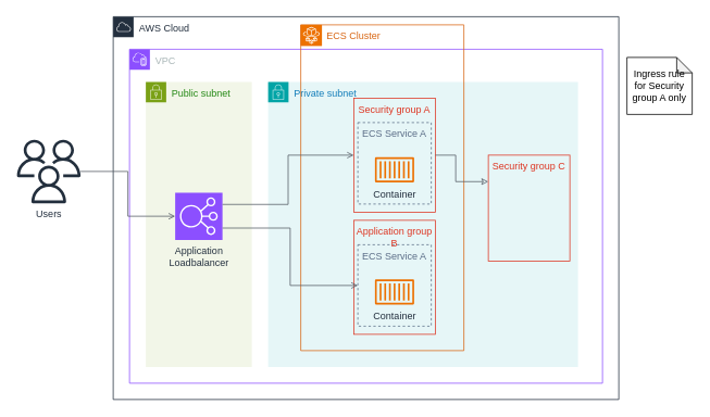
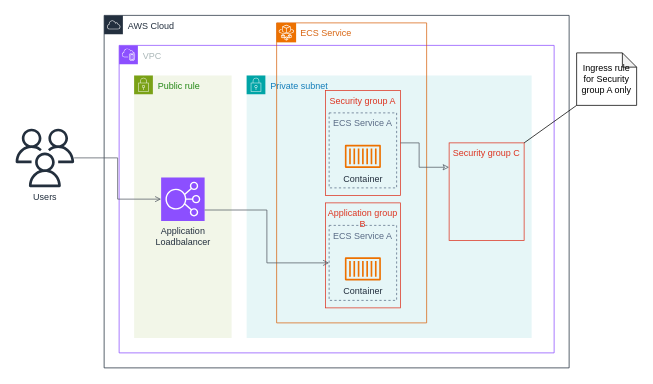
  <mxCell id="0" />
  <mxCell id="1" parent="0" />
  <mxCell id="2" value="AWS Cloud" style="points=[[0,0],[0.25,0],[0.5,0],[0.75,0],[1,0],[1,0.25],[1,0.5],[1,0.75],[1,1],[0.75,1],[0.5,1],[0.25,1],[0,1],[0,0.75],[0,0.5],[0,0.25]];outlineConnect=0;gradientColor=none;html=1;whiteSpace=wrap;fontSize=12;fontStyle=0;container=1;pointerEvents=0;collapsible=0;recursiveResize=0;shape=mxgraph.aws4.group;grIcon=mxgraph.aws4.group_aws_cloud;strokeColor=#232F3E;fillColor=none;verticalAlign=top;align=left;spacingLeft=30;fontColor=#232F3E;dashed=0;" vertex="1" parent="1"><mxGeometry x="138" y="20" width="620" height="470" as="geometry" /></mxCell>
  <mxCell id="3" value="VPC" style="points=[[0,0],[0.25,0],[0.5,0],[0.75,0],[1,0],[1,0.25],[1,0.5],[1,0.75],[1,1],[0.75,1],[0.5,1],[0.25,1],[0,1],[0,0.75],[0,0.5],[0,0.25]];outlineConnect=0;gradientColor=none;html=1;whiteSpace=wrap;fontSize=12;fontStyle=0;container=1;pointerEvents=0;collapsible=0;recursiveResize=0;shape=mxgraph.aws4.group;grIcon=mxgraph.aws4.group_vpc2;strokeColor=#8C4FFF;fillColor=none;verticalAlign=top;align=left;spacingLeft=30;fontColor=#AAB7B8;dashed=0;" vertex="1" parent="2"><mxGeometry x="20" y="40" width="580" height="410" as="geometry" /></mxCell>
- <mxCell id="4" value="Public subnet" style="points=[[0,0],[0.25,0],[0.5,0],[0.75,0],[1,0],[1,0.25],[1,0.5],[1,0.75],[1,1],[0.75,1],[0.5,1],[0.25,1],[0,1],[0,0.75],[0,0.5],[0,0.25]];outlineConnect=0;gradientColor=none;html=1;whiteSpace=wrap;fontSize=12;fontStyle=0;container=1;pointerEvents=0;collapsible=0;recursiveResize=0;shape=mxgraph.aws4.group;grIcon=mxgraph.aws4.group_security_group;grStroke=0;strokeColor=#7AA116;fillColor=#F2F6E8;verticalAlign=top;align=left;spacingLeft=30;fontColor=#248814;dashed=0;" vertex="1" parent="3"><mxGeometry x="20" y="40" width="130" height="350" as="geometry" /></mxCell>
+ <mxCell id="4" value="Public rule" style="points=[[0,0],[0.25,0],[0.5,0],[0.75,0],[1,0],[1,0.25],[1,0.5],[1,0.75],[1,1],[0.75,1],[0.5,1],[0.25,1],[0,1],[0,0.75],[0,0.5],[0,0.25]];outlineConnect=0;gradientColor=none;html=1;whiteSpace=wrap;fontSize=12;fontStyle=0;container=1;pointerEvents=0;collapsible=0;recursiveResize=0;shape=mxgraph.aws4.group;grIcon=mxgraph.aws4.group_security_group;grStroke=0;strokeColor=#7AA116;fillColor=#F2F6E8;verticalAlign=top;align=left;spacingLeft=30;fontColor=#248814;dashed=0;" vertex="1" parent="3"><mxGeometry x="20" y="40" width="130" height="350" as="geometry" /></mxCell>
  <mxCell id="5" value="&lt;div&gt;Application&lt;/div&gt;&lt;div&gt;Loadbalancer&lt;/div&gt;" style="sketch=0;points=[[0,0,0],[0.25,0,0],[0.5,0,0],[0.75,0,0],[1,0,0],[0,1,0],[0.25,1,0],[0.5,1,0],[0.75,1,0],[1,1,0],[0,0.25,0],[0,0.5,0],[0,0.75,0],[1,0.25,0],[1,0.5,0],[1,0.75,0]];outlineConnect=0;fontColor=#232F3E;fillColor=#8C4FFF;strokeColor=#ffffff;dashed=0;verticalLabelPosition=bottom;verticalAlign=top;align=center;html=1;fontSize=12;fontStyle=0;aspect=fixed;shape=mxgraph.aws4.resourceIcon;resIcon=mxgraph.aws4.elastic_load_balancing;" vertex="1" parent="4"><mxGeometry x="36" y="136" width="58" height="58" as="geometry" /></mxCell>
  <mxCell id="6" value="Private subnet" style="points=[[0,0],[0.25,0],[0.5,0],[0.75,0],[1,0],[1,0.25],[1,0.5],[1,0.75],[1,1],[0.75,1],[0.5,1],[0.25,1],[0,1],[0,0.75],[0,0.5],[0,0.25]];outlineConnect=0;gradientColor=none;html=1;whiteSpace=wrap;fontSize=12;fontStyle=0;container=1;pointerEvents=0;collapsible=0;recursiveResize=0;shape=mxgraph.aws4.group;grIcon=mxgraph.aws4.group_security_group;grStroke=0;strokeColor=#00A4A6;fillColor=#E6F6F7;verticalAlign=top;align=left;spacingLeft=30;fontColor=#147EBA;dashed=0;" vertex="1" parent="3"><mxGeometry x="170" y="40" width="380" height="350" as="geometry" /></mxCell>
- <mxCell id="7" value="ECS Cluster" style="points=[[0,0],[0.25,0],[0.5,0],[0.75,0],[1,0],[1,0.25],[1,0.5],[1,0.75],[1,1],[0.75,1],[0.5,1],[0.25,1],[0,1],[0,0.75],[0,0.5],[0,0.25]];outlineConnect=0;gradientColor=none;html=1;whiteSpace=wrap;fontSize=12;fontStyle=0;container=1;pointerEvents=0;collapsible=0;recursiveResize=0;shape=mxgraph.aws4.group;grIcon=mxgraph.aws4.group_ec2_instance_contents;strokeColor=#D86613;fillColor=none;verticalAlign=top;align=left;spacingLeft=30;fontColor=#D86613;dashed=0;" vertex="1" parent="6"><mxGeometry x="40" y="-70" width="200" height="400" as="geometry" /></mxCell>
+ <mxCell id="7" value="ECS Service" style="points=[[0,0],[0.25,0],[0.5,0],[0.75,0],[1,0],[1,0.25],[1,0.5],[1,0.75],[1,1],[0.75,1],[0.5,1],[0.25,1],[0,1],[0,0.75],[0,0.5],[0,0.25]];outlineConnect=0;gradientColor=none;html=1;whiteSpace=wrap;fontSize=12;fontStyle=0;container=1;pointerEvents=0;collapsible=0;recursiveResize=0;shape=mxgraph.aws4.group;grIcon=mxgraph.aws4.group_ec2_instance_contents;strokeColor=#D86613;fillColor=none;verticalAlign=top;align=left;spacingLeft=30;fontColor=#D86613;dashed=0;" vertex="1" parent="6"><mxGeometry x="40" y="-70" width="200" height="400" as="geometry" /></mxCell>
  <mxCell id="8" value="" style="sketch=0;points=[[0,0,0],[0.25,0,0],[0.5,0,0],[0.75,0,0],[1,0,0],[0,1,0],[0.25,1,0],[0.5,1,0],[0.75,1,0],[1,1,0],[0,0.25,0],[0,0.5,0],[0,0.75,0],[1,0.25,0],[1,0.5,0],[1,0.75,0]];outlineConnect=0;fontColor=#232F3E;fillColor=#ED7100;strokeColor=#ffffff;dashed=0;verticalLabelPosition=bottom;verticalAlign=top;align=center;html=1;fontSize=12;fontStyle=0;aspect=fixed;shape=mxgraph.aws4.resourceIcon;resIcon=mxgraph.aws4.fargate;" vertex="1" parent="7"><mxGeometry width="26" height="26" as="geometry" /></mxCell>
  <mxCell id="9" value="ECS Service A" style="fillColor=none;strokeColor=#5A6C86;dashed=1;verticalAlign=top;fontStyle=0;fontColor=#5A6C86;whiteSpace=wrap;html=1;" vertex="1" parent="7"><mxGeometry x="70" y="120" width="90" height="100" as="geometry" /></mxCell>
  <mxCell id="10" value="Container" style="sketch=0;outlineConnect=0;fontColor=#232F3E;gradientColor=none;fillColor=#ED7100;strokeColor=none;dashed=0;verticalLabelPosition=bottom;verticalAlign=top;align=center;html=1;fontSize=12;fontStyle=0;aspect=fixed;pointerEvents=1;shape=mxgraph.aws4.container_1;" vertex="1" parent="7"><mxGeometry x="91" y="162.5" width="48" height="31" as="geometry" /></mxCell>
  <mxCell id="11" value="ECS Service A" style="fillColor=none;strokeColor=#5A6C86;dashed=1;verticalAlign=top;fontStyle=0;fontColor=#5A6C86;whiteSpace=wrap;html=1;" vertex="1" parent="7"><mxGeometry x="70" y="270" width="90" height="100" as="geometry" /></mxCell>
  <mxCell id="12" value="Container" style="sketch=0;outlineConnect=0;fontColor=#232F3E;gradientColor=none;fillColor=#ED7100;strokeColor=none;dashed=0;verticalLabelPosition=bottom;verticalAlign=top;align=center;html=1;fontSize=12;fontStyle=0;aspect=fixed;pointerEvents=1;shape=mxgraph.aws4.container_1;" vertex="1" parent="7"><mxGeometry x="91" y="312.5" width="48" height="31" as="geometry" /></mxCell>
  <mxCell id="13" value="Security group A" style="fillColor=none;strokeColor=#DD3522;verticalAlign=top;fontStyle=0;fontColor=#DD3522;whiteSpace=wrap;html=1;" vertex="1" parent="7"><mxGeometry x="65" y="90" width="100" height="140" as="geometry" /></mxCell>
  <mxCell id="14" value="Application group B" style="fillColor=none;strokeColor=#DD3522;verticalAlign=top;fontStyle=0;fontColor=#DD3522;whiteSpace=wrap;html=1;" vertex="1" parent="7"><mxGeometry x="65" y="240" width="100" height="140" as="geometry" /></mxCell>
  <mxCell id="15" value="Security group C" style="fillColor=none;strokeColor=#DD3522;verticalAlign=top;fontStyle=0;fontColor=#DD3522;whiteSpace=wrap;html=1;" vertex="1" parent="6"><mxGeometry x="270" y="90" width="100" height="130" as="geometry" /></mxCell>
  <mxCell id="16" value="" style="edgeStyle=orthogonalEdgeStyle;html=1;endArrow=classic;elbow=vertical;startArrow=none;endFill=0;strokeColor=#545B64;rounded=0;entryX=0;entryY=0.25;entryDx=0;entryDy=0;exitX=1;exitY=0.5;exitDx=0;exitDy=0;" edge="1" parent="6" source="13" target="15"><mxGeometry width="100" relative="1" as="geometry"><mxPoint x="-210" y="150" as="sourcePoint" /><mxPoint x="-94" y="150" as="targetPoint" /><Array as="points"><mxPoint x="230" y="90" /><mxPoint x="230" y="123" /></Array></mxGeometry></mxCell>
- <mxCell id="17" value="" style="edgeStyle=orthogonalEdgeStyle;html=1;endArrow=open;elbow=vertical;startArrow=none;endFill=0;strokeColor=#545B64;rounded=0;entryX=0;entryY=0.5;entryDx=0;entryDy=0;exitX=1;exitY=0.25;exitDx=0;exitDy=0;exitPerimeter=0;" edge="1" parent="3" source="5" target="13"><mxGeometry width="100" relative="1" as="geometry"><mxPoint x="-50" y="-30" as="sourcePoint" /><mxPoint x="-50" y="110" as="targetPoint" /></mxGeometry></mxCell>
  <mxCell id="18" value="" style="edgeStyle=orthogonalEdgeStyle;html=1;endArrow=open;elbow=vertical;startArrow=none;endFill=0;strokeColor=#545B64;rounded=0;exitX=1;exitY=0.75;exitDx=0;exitDy=0;exitPerimeter=0;entryX=0;entryY=0.5;entryDx=0;entryDy=0;" edge="1" parent="3" source="5" target="11"><mxGeometry width="100" relative="1" as="geometry"><mxPoint x="170" y="239" as="sourcePoint" /><mxPoint x="30" y="510" as="targetPoint" /></mxGeometry></mxCell>
  <mxCell id="19" value="Users" style="sketch=0;outlineConnect=0;fontColor=#232F3E;gradientColor=none;fillColor=#232F3D;strokeColor=none;dashed=0;verticalLabelPosition=bottom;verticalAlign=top;align=center;html=1;fontSize=12;fontStyle=0;aspect=fixed;pointerEvents=1;shape=mxgraph.aws4.users;" vertex="1" parent="1"><mxGeometry x="20" y="171" width="78" height="78" as="geometry" /></mxCell>
  <mxCell id="20" value="" style="edgeStyle=orthogonalEdgeStyle;html=1;endArrow=open;elbow=vertical;startArrow=none;endFill=0;strokeColor=#545B64;rounded=0;entryX=0;entryY=0.5;entryDx=0;entryDy=0;entryPerimeter=0;" edge="1" parent="1" source="19" target="5"><mxGeometry width="100" relative="1" as="geometry"><mxPoint x="208" y="-60" as="sourcePoint" /><mxPoint x="308" y="-60" as="targetPoint" /></mxGeometry></mxCell>
  <mxCell id="21" value="Ingress rule for Security group A only" style="shape=note;whiteSpace=wrap;html=1;backgroundOutline=1;darkOpacity=0.05;size=19;" vertex="1" parent="1"><mxGeometry x="768" y="70" width="80" height="70" as="geometry" /></mxCell>
+ <mxCell id="22" value="" style="endArrow=none;html=1;rounded=0;exitX=1;exitY=0;exitDx=0;exitDy=0;entryX=0;entryY=1;entryDx=0;entryDy=0;entryPerimeter=0;" edge="1" parent="1" source="15" target="21"><mxGeometry width="50" height="50" relative="1" as="geometry"><mxPoint x="828" y="330" as="sourcePoint" /><mxPoint x="878" y="280" as="targetPoint" /></mxGeometry></mxCell>
